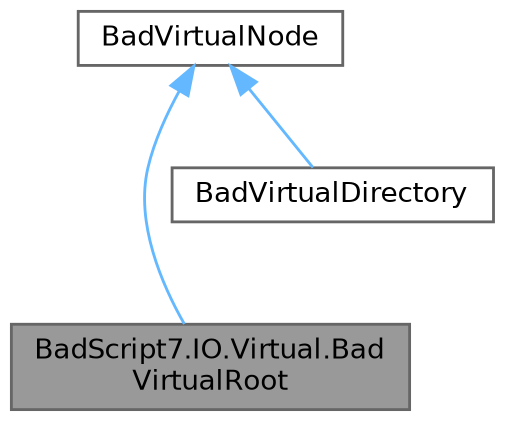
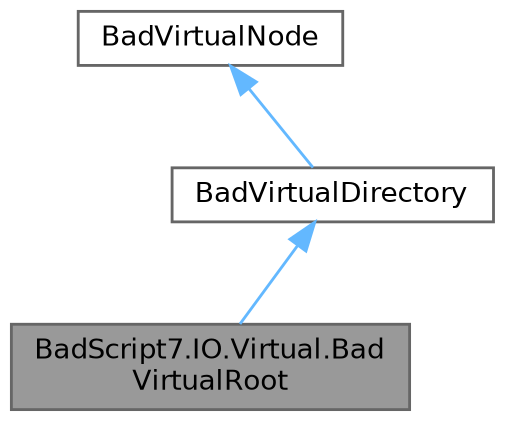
  digraph {
    node [color=gray40 fillcolor=white fontname=Helvetica fontsize=10 shape=box style=filled]
    edge [color=steelblue1 dir=back fontname=Helvetica fontsize=10 labelfontname=Helvetica labelfontsize=10 style=solid]
    n1 [fillcolor=grey60 fontcolor=black height=0.2 label="BadScript7.IO.Virtual.Bad\lVirtualRoot" width=0.4]
    n2 [height=0.2 label=BadVirtualDirectory width=0.4]
    n3 [height=0.2 label=BadVirtualNode width=0.4]
-   n3 -> n1
+   n2 -> n1
    n3 -> n2
  }
